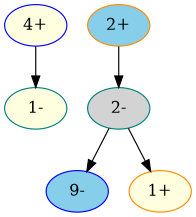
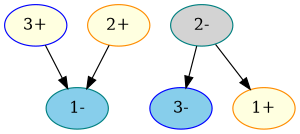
  digraph {
    node [color=teal fillcolor=lightyellow l=61348 style=filled]
    edge [d=100 e=100.0 n=4]
-   "1-"
-   "3+" [color=blue l=23450 label="4+"]
-   "2+" [color=darkorange fillcolor=skyblue l=38068]
-   "3-" [color=blue fillcolor=skyblue l=23450 label="9-"]
+   "1-" [fillcolor=skyblue]
+   "3+" [color=blue l=23450]
+   "2+" [color=darkorange l=38068]
+   "3-" [color=blue fillcolor=skyblue l=23450]
    "2-" [fillcolor=lightgrey l=38068]
    "1+" [color=darkorange]
    "3+" -> "1-"
-   "2+" -> "2-" [n=5]
+   "2+" -> "1-" [n=5]
    "2-" -> "3-"
    "2-" -> "1+" [n=5]
  }
